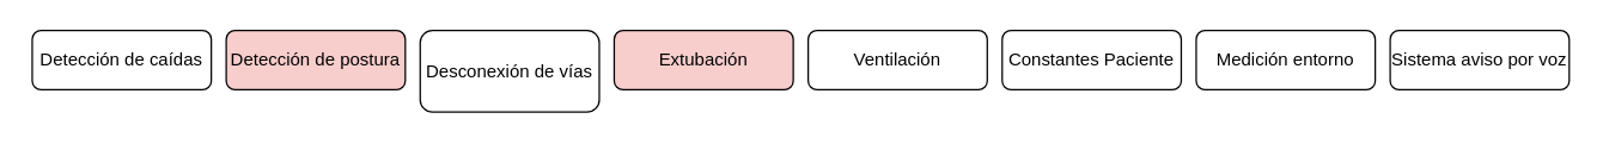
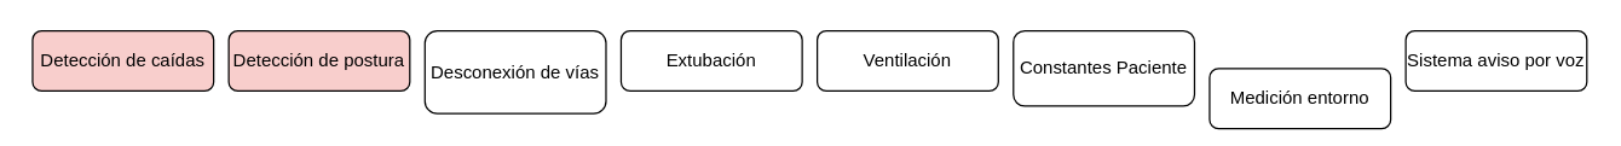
  <mxCell id="0" />
  <mxCell id="1" parent="0" />
- <mxCell id="2" value="Detección de caídas" style="rounded=1;whiteSpace=wrap;html=1;" vertex="1" parent="1"><mxGeometry x="20" y="20" width="120" height="40" as="geometry" /></mxCell>
+ <mxCell id="2" value="Detección de caídas" style="rounded=1;whiteSpace=wrap;html=1;fillColor=#f8cecc;" vertex="1" parent="1"><mxGeometry x="20" y="20" width="120" height="40" as="geometry" /></mxCell>
  <mxCell id="3" value="Detección de postura" style="rounded=1;whiteSpace=wrap;html=1;fillColor=#f8cecc;" vertex="1" parent="1"><mxGeometry x="150" y="20" width="120" height="40" as="geometry" /></mxCell>
  <mxCell id="4" value="Desconexión de vías" style="rounded=1;whiteSpace=wrap;html=1;" vertex="1" parent="1"><mxGeometry x="280" y="20" width="120" height="55" as="geometry" /></mxCell>
- <mxCell id="5" value="Extubación" style="rounded=1;whiteSpace=wrap;html=1;fillColor=#f8cecc;" vertex="1" parent="1"><mxGeometry x="410" y="20" width="120" height="40" as="geometry" /></mxCell>
+ <mxCell id="5" value="Extubación" style="rounded=1;whiteSpace=wrap;html=1;" vertex="1" parent="1"><mxGeometry x="410" y="20" width="120" height="40" as="geometry" /></mxCell>
  <mxCell id="6" value="Ventilación" style="rounded=1;whiteSpace=wrap;html=1;" vertex="1" parent="1"><mxGeometry x="540" y="20" width="120" height="40" as="geometry" /></mxCell>
- <mxCell id="7" value="Constantes Paciente" style="rounded=1;whiteSpace=wrap;html=1;" vertex="1" parent="1"><mxGeometry x="670" y="20" width="120" height="40" as="geometry" /></mxCell>
- <mxCell id="8" value="Medición entorno" style="rounded=1;whiteSpace=wrap;html=1;" vertex="1" parent="1"><mxGeometry x="800" y="20" width="120" height="40" as="geometry" /></mxCell>
+ <mxCell id="7" value="Constantes Paciente" style="rounded=1;whiteSpace=wrap;html=1;" vertex="1" parent="1"><mxGeometry x="670" y="20" width="120" height="50" as="geometry" /></mxCell>
+ <mxCell id="8" value="Medición entorno" style="rounded=1;whiteSpace=wrap;html=1;" vertex="1" parent="1"><mxGeometry x="800" y="45" width="120" height="40" as="geometry" /></mxCell>
  <mxCell id="9" value="Sistema aviso por voz" style="rounded=1;whiteSpace=wrap;html=1;" vertex="1" parent="1"><mxGeometry x="930" y="20" width="120" height="40" as="geometry" /></mxCell>
